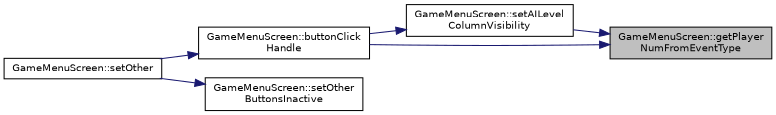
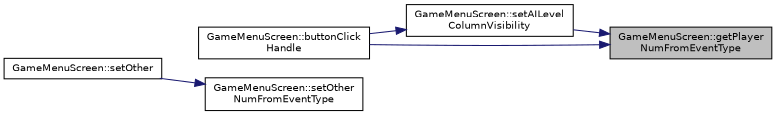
  digraph {
    rankdir=RL
    node [color=black fillcolor=white fontname=Helvetica fontsize=10 shape=record style=filled]
    edge [color=midnightblue dir=back fontname=Helvetica fontsize=10 labelfontname=Helvetica labelfontsize=10 style=solid]
    n1 [fillcolor=grey75 fontcolor=black height=0.2 label="GameMenuScreen::getPlayer\lNumFromEventType" width=0.4]
    n2 [height=0.2 label="GameMenuScreen::setAILevel\lColumnVisibility" width=0.4]
    n3 [height=0.2 label="GameMenuScreen::buttonClick\lHandle" width=0.4]
-   n4 [height=0.2 label="GameMenuScreen::setOther\lButtonsInactive" width=0.4]
+   n4 [height=0.2 label="GameMenuScreen::setOther\lNumFromEventType" width=0.4]
    n5 [height=0.2 label="GameMenuScreen::setOther" width=0.4]
    n1 -> n2
    n1 -> n3
    n2 -> n3
-   n3 -> n5
    n4 -> n5
  }
